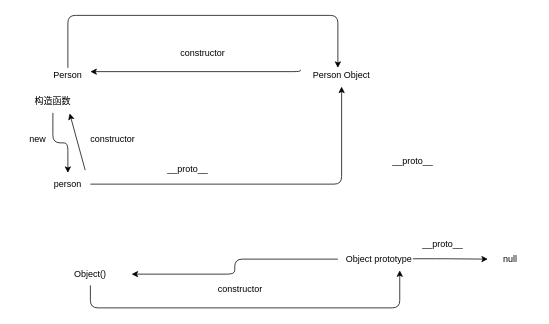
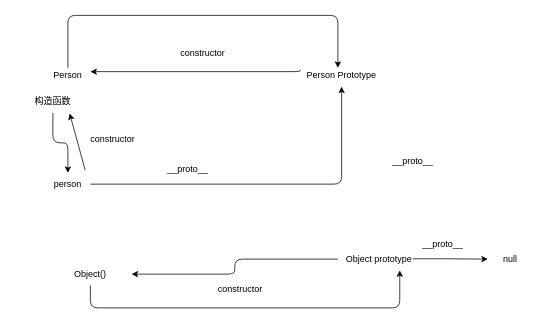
  <mxCell id="0" />
  <mxCell id="1" parent="0" />
  <mxCell id="2" value="" style="edgeStyle=orthogonalEdgeStyle;html=1;" edge="1" parent="1" source="3"><mxGeometry relative="1" as="geometry"><mxPoint x="450" y="90" as="targetPoint" /><Array as="points"><mxPoint x="90" y="20" /></Array></mxGeometry></mxCell>
  <mxCell id="3" value="Person" style="text;strokeColor=none;align=center;fillColor=none;html=1;verticalAlign=middle;whiteSpace=wrap;rounded=0;" vertex="1" parent="1"><mxGeometry x="60" y="90" width="60" height="20" as="geometry" /></mxCell>
  <mxCell id="4" style="edgeStyle=orthogonalEdgeStyle;html=1;exitX=0;exitY=0.25;exitDx=0;exitDy=0;entryX=1;entryY=0.25;entryDx=0;entryDy=0;" edge="1" parent="1" source="5" target="3"><mxGeometry relative="1" as="geometry"><Array as="points"><mxPoint x="400" y="95" /></Array></mxGeometry></mxCell>
- <mxCell id="5" value="Person Object" style="text;strokeColor=none;align=center;fillColor=none;html=1;verticalAlign=middle;whiteSpace=wrap;rounded=0;" vertex="1" parent="1"><mxGeometry x="400" y="85" width="110" height="30" as="geometry" /></mxCell>
+ <mxCell id="5" value="Person Prototype" style="text;strokeColor=none;align=center;fillColor=none;html=1;verticalAlign=middle;whiteSpace=wrap;rounded=0;" vertex="1" parent="1"><mxGeometry x="400" y="85" width="110" height="30" as="geometry" /></mxCell>
  <mxCell id="6" value="constructor&lt;br&gt;" style="text;strokeColor=none;align=center;fillColor=none;html=1;verticalAlign=middle;whiteSpace=wrap;rounded=0;" vertex="1" parent="1"><mxGeometry x="240" y="55" width="60" height="30" as="geometry" /></mxCell>
  <mxCell id="7" value="" style="edgeStyle=orthogonalEdgeStyle;html=1;" edge="1" parent="1" source="8" target="10"><mxGeometry relative="1" as="geometry" /></mxCell>
  <mxCell id="8" value="构造函数" style="text;strokeColor=none;align=center;fillColor=none;html=1;verticalAlign=middle;whiteSpace=wrap;rounded=0;" vertex="1" parent="1"><mxGeometry x="40" y="120" width="60" height="30" as="geometry" /></mxCell>
  <mxCell id="9" value="" style="edgeStyle=orthogonalEdgeStyle;html=1;entryX=0.5;entryY=1;entryDx=0;entryDy=0;" edge="1" parent="1" source="10" target="5"><mxGeometry relative="1" as="geometry"><mxPoint x="260" y="245" as="targetPoint" /></mxGeometry></mxCell>
  <mxCell id="10" value="person" style="text;strokeColor=none;align=center;fillColor=none;html=1;verticalAlign=middle;whiteSpace=wrap;rounded=0;" vertex="1" parent="1"><mxGeometry x="60" y="230" width="60" height="30" as="geometry" /></mxCell>
- <mxCell id="11" value="new&lt;br&gt;" style="text;strokeColor=none;align=center;fillColor=none;html=1;verticalAlign=middle;whiteSpace=wrap;rounded=0;" vertex="1" parent="1"><mxGeometry x="20" y="170" width="60" height="30" as="geometry" /></mxCell>
  <mxCell id="12" value="__proto__" style="text;strokeColor=none;align=center;fillColor=none;html=1;verticalAlign=middle;whiteSpace=wrap;rounded=0;" vertex="1" parent="1"><mxGeometry x="220" y="210" width="60" height="30" as="geometry" /></mxCell>
  <mxCell id="13" value="" style="edgeStyle=orthogonalEdgeStyle;html=1;" edge="1" parent="1" source="14" target="17"><mxGeometry relative="1" as="geometry" /></mxCell>
  <mxCell id="14" value="Object prototype" style="text;strokeColor=none;align=center;fillColor=none;html=1;verticalAlign=middle;whiteSpace=wrap;rounded=0;" vertex="1" parent="1"><mxGeometry x="450" y="330" width="110" height="30" as="geometry" /></mxCell>
  <mxCell id="15" value="__proto__" style="text;strokeColor=none;align=center;fillColor=none;html=1;verticalAlign=middle;whiteSpace=wrap;rounded=0;" vertex="1" parent="1"><mxGeometry x="520" y="200" width="60" height="30" as="geometry" /></mxCell>
  <mxCell id="16" value="" style="edgeStyle=orthogonalEdgeStyle;html=1;entryX=0.75;entryY=1;entryDx=0;entryDy=0;" edge="1" parent="1" source="17" target="14"><mxGeometry relative="1" as="geometry"><mxPoint x="530" y="400" as="targetPoint" /><Array as="points"><mxPoint x="120" y="410" /><mxPoint x="533" y="410" /></Array></mxGeometry></mxCell>
  <mxCell id="17" value="Object()" style="text;strokeColor=none;align=center;fillColor=none;html=1;verticalAlign=middle;whiteSpace=wrap;rounded=0;" vertex="1" parent="1"><mxGeometry x="65" y="350" width="110" height="30" as="geometry" /></mxCell>
  <mxCell id="18" value="constructor" style="text;strokeColor=none;align=center;fillColor=none;html=1;verticalAlign=middle;whiteSpace=wrap;rounded=0;" vertex="1" parent="1"><mxGeometry x="290" y="370" width="60" height="30" as="geometry" /></mxCell>
  <mxCell id="19" value="null" style="text;strokeColor=none;align=center;fillColor=none;html=1;verticalAlign=middle;whiteSpace=wrap;rounded=0;" vertex="1" parent="1"><mxGeometry x="650" y="330" width="60" height="30" as="geometry" /></mxCell>
  <mxCell id="20" value="" style="edgeStyle=none;orthogonalLoop=1;jettySize=auto;html=1;entryX=0;entryY=0.5;entryDx=0;entryDy=0;" edge="1" parent="1" target="19"><mxGeometry width="80" relative="1" as="geometry"><mxPoint x="550" y="344.5" as="sourcePoint" /><mxPoint x="630" y="344.5" as="targetPoint" /><Array as="points"><mxPoint x="590" y="344.5" /></Array></mxGeometry></mxCell>
  <mxCell id="21" value="__proto__" style="text;strokeColor=none;align=center;fillColor=none;html=1;verticalAlign=middle;whiteSpace=wrap;rounded=0;" vertex="1" parent="1"><mxGeometry x="560" y="310" width="60" height="30" as="geometry" /></mxCell>
  <mxCell id="22" value="" style="edgeStyle=none;orthogonalLoop=1;jettySize=auto;html=1;entryX=0.873;entryY=1.023;entryDx=0;entryDy=0;entryPerimeter=0;exitX=0.885;exitY=-0.121;exitDx=0;exitDy=0;exitPerimeter=0;" edge="1" parent="1" source="10" target="8"><mxGeometry width="80" relative="1" as="geometry"><mxPoint x="110" y="199" as="sourcePoint" /><mxPoint x="190" y="199" as="targetPoint" /><Array as="points" /></mxGeometry></mxCell>
  <mxCell id="23" value="constructor" style="text;strokeColor=none;align=center;fillColor=none;html=1;verticalAlign=middle;whiteSpace=wrap;rounded=0;" vertex="1" parent="1"><mxGeometry x="120" y="170" width="60" height="30" as="geometry" /></mxCell>
